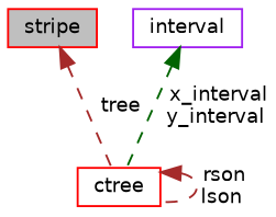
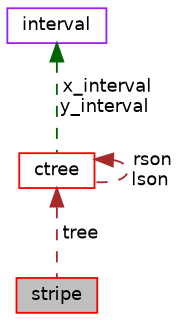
  digraph {
    node [color=red fillcolor=white fontname=Helvetica fontsize=10 shape=record style=filled]
    edge [color=brown dir=back fontname=Helvetica fontsize=10 labelfontname=Helvetica labelfontsize=10 style=dashed]
    n1 [fillcolor=grey75 fontcolor=black height=0.2 label=stripe width=0.4]
    n2 [height=0.2 label=ctree width=0.4]
    n3 [color=purple height=0.2 label=interval width=0.4]
-   n1 -> n2 [label=" tree"]
+   n2 -> n1 [label=" tree"]
    n2 -> n2 [label=" rson\nlson"]
    n3 -> n2 [color=darkgreen label=" x_interval\ny_interval"]
  }
